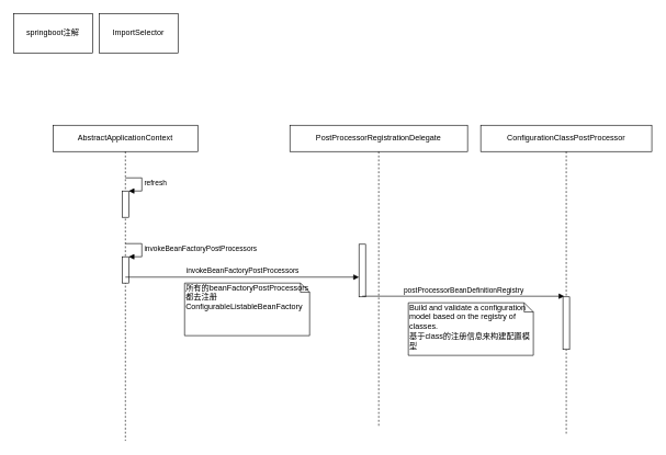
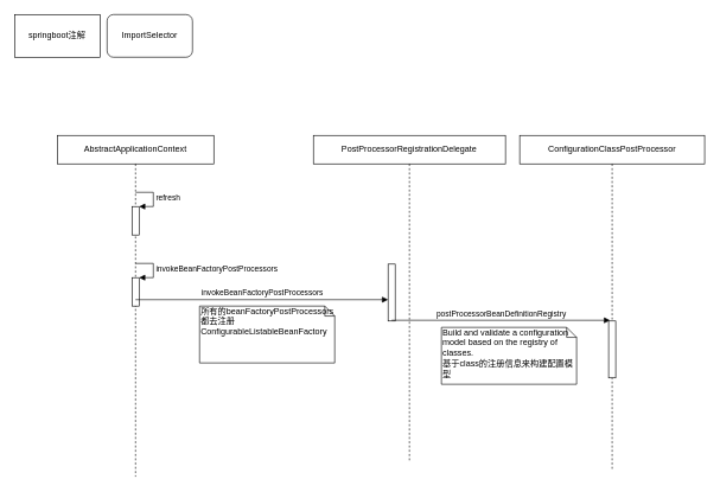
  <mxCell id="0" />
  <mxCell id="1" parent="0" />
  <mxCell id="2" value="springboot注解" style="rounded=0;whiteSpace=wrap;html=1;" vertex="1" parent="1"><mxGeometry x="20" y="20" width="120" height="60" as="geometry" /></mxCell>
  <mxCell id="3" value="AbstractApplicationContext" style="shape=umlLifeline;perimeter=lifelinePerimeter;whiteSpace=wrap;html=1;container=1;collapsible=0;recursiveResize=0;outlineConnect=0;" vertex="1" parent="1"><mxGeometry x="80" y="190" width="220" height="480" as="geometry" /></mxCell>
  <mxCell id="4" value="" style="html=1;points=[];perimeter=orthogonalPerimeter;" vertex="1" parent="3"><mxGeometry x="105" y="100" width="10" height="40" as="geometry" /></mxCell>
  <mxCell id="5" value="refresh" style="edgeStyle=orthogonalEdgeStyle;html=1;align=left;spacingLeft=2;endArrow=block;rounded=0;entryX=1;entryY=0;" edge="1" target="4" parent="3"><mxGeometry relative="1" as="geometry"><mxPoint x="110" y="80" as="sourcePoint" /><Array as="points"><mxPoint x="135" y="80" /></Array></mxGeometry></mxCell>
  <mxCell id="6" value="" style="html=1;points=[];perimeter=orthogonalPerimeter;" vertex="1" parent="3"><mxGeometry x="105" y="200" width="10" height="40" as="geometry" /></mxCell>
  <mxCell id="7" value="invokeBeanFactoryPostProcessors" style="edgeStyle=orthogonalEdgeStyle;html=1;align=left;spacingLeft=2;endArrow=block;rounded=0;entryX=1;entryY=0;" edge="1" target="6" parent="3"><mxGeometry relative="1" as="geometry"><mxPoint x="110" y="180" as="sourcePoint" /><Array as="points"><mxPoint x="135" y="180" /></Array></mxGeometry></mxCell>
  <mxCell id="8" value="invokeBeanFactoryPostProcessors" style="html=1;verticalAlign=bottom;endArrow=block;" edge="1" parent="3" target="11"><mxGeometry width="80" relative="1" as="geometry"><mxPoint x="110" y="231" as="sourcePoint" /><mxPoint x="190" y="231" as="targetPoint" /></mxGeometry></mxCell>
- <mxCell id="9" value="ImportSelector" style="rounded=0;whiteSpace=wrap;html=1;" vertex="1" parent="1"><mxGeometry x="150" y="20" width="120" height="60" as="geometry" /></mxCell>
+ <mxCell id="9" value="ImportSelector" style="whiteSpace=wrap;html=1;rounded=1;" vertex="1" parent="1"><mxGeometry x="150" y="20" width="120" height="60" as="geometry" /></mxCell>
  <mxCell id="10" value="PostProcessorRegistrationDelegate" style="shape=umlLifeline;perimeter=lifelinePerimeter;whiteSpace=wrap;html=1;container=1;collapsible=0;recursiveResize=0;outlineConnect=0;" vertex="1" parent="1"><mxGeometry x="440" y="190" width="270" height="460" as="geometry" /></mxCell>
  <mxCell id="11" value="" style="html=1;points=[];perimeter=orthogonalPerimeter;" vertex="1" parent="10"><mxGeometry x="105" y="181" width="10" height="80" as="geometry" /></mxCell>
  <mxCell id="12" value="postProcessorBeanDefinitionRegistry" style="html=1;verticalAlign=bottom;endArrow=block;entryX=0.2;entryY=-0.012;entryDx=0;entryDy=0;entryPerimeter=0;" edge="1" parent="10" target="15"><mxGeometry width="80" relative="1" as="geometry"><mxPoint x="110" y="260" as="sourcePoint" /><mxPoint x="190" y="260" as="targetPoint" /></mxGeometry></mxCell>
  <mxCell id="13" value="所有的beanFactoryPostProcessors都去注册ConfigurableListableBeanFactory" style="shape=note;whiteSpace=wrap;html=1;size=14;verticalAlign=top;align=left;spacingTop=-6;" vertex="1" parent="1"><mxGeometry x="280" y="430" width="190" height="80" as="geometry" /></mxCell>
  <mxCell id="14" value="ConfigurationClassPostProcessor" style="shape=umlLifeline;perimeter=lifelinePerimeter;whiteSpace=wrap;html=1;container=1;collapsible=0;recursiveResize=0;outlineConnect=0;" vertex="1" parent="1"><mxGeometry x="730" y="190" width="260" height="470" as="geometry" /></mxCell>
  <mxCell id="15" value="" style="html=1;points=[];perimeter=orthogonalPerimeter;" vertex="1" parent="14"><mxGeometry x="125" y="261" width="10" height="80" as="geometry" /></mxCell>
  <mxCell id="16" value="Build and validate a configuration model based on the registry of classes.&lt;br&gt;基于class的注册信息来构建配置模型" style="shape=note;whiteSpace=wrap;html=1;size=14;verticalAlign=top;align=left;spacingTop=-6;" vertex="1" parent="1"><mxGeometry x="620" y="460" width="190" height="80" as="geometry" /></mxCell>
